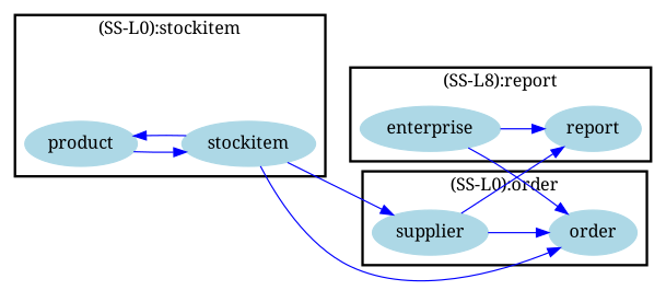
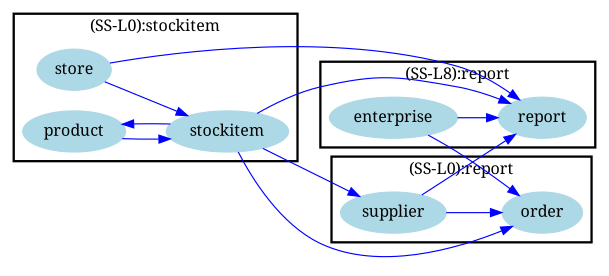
  digraph {
    fontname="Noto Serif"
    rankdir=LR
    node [color=lightblue fontcolor=black fontname="Noto Serif" shape=ellipse style=filled]
    edge [color=blue font=6 fontname="Noto Serif"]
    n1 [label=supplier]
    n2 [label=order]
    n3 [label=enterprise]
    n4 [label=report]
    n5 [label=product]
    n6 [label=stockitem]
+   n7 [label=store]
    subgraph cluster_1 {
      color=black
-     label="(SS-L0):order"
+     label="(SS-L0):report"
      style=bold
      n1
      n2
    }
    subgraph cluster_2 {
      color=black
      label="(SS-L8):report"
      style=bold
      n3
      n4
    }
    subgraph cluster_3 {
      color=black
      label="(SS-L0):stockitem"
      style=bold
      n5
      n6
+     n7
    }
    n1 -> n2
    n1 -> n4
    n3 -> n2
    n3 -> n4
    n5 -> n6
    n6 -> n1
    n6 -> n2
+   n6 -> n4
    n6 -> n5
+   n7 -> n4
+   n7 -> n6
  }
